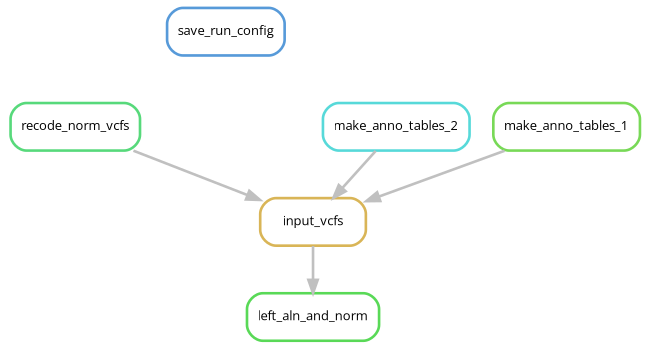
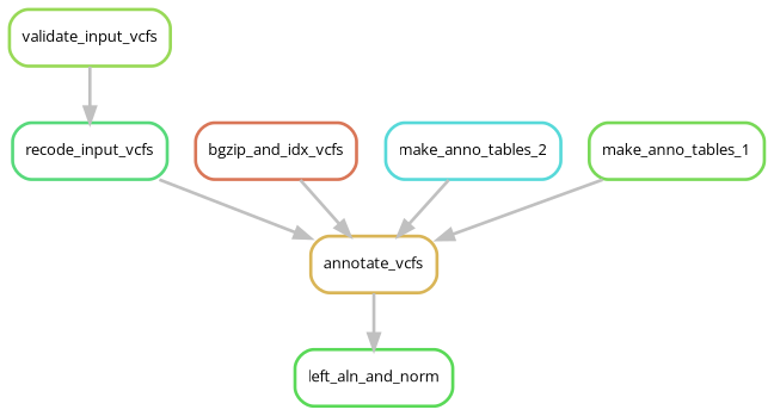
  digraph {
    bgcolor=white
    fontname="Open Sans"
    node [fontname="Open Sans" fontsize=10 penwidth=2 shape=box style=rounded]
    edge [color=grey fontname="Open Sans" penwidth=2]
-   n2 [color="0.38 0.6 0.85" label=recode_norm_vcfs]
+   n1 [color="0.25 0.6 0.85" label=validate_input_vcfs]
+   n2 [color="0.38 0.6 0.85" label=recode_input_vcfs]
    n3 [color="0.33 0.6 0.85" label=left_aln_and_norm]
-   n4 [color="0.58 0.6 0.85" label=save_run_config]
-   n5 [color="0.12 0.6 0.85" label=input_vcfs]
+   n5 [color="0.12 0.6 0.85" label=annotate_vcfs]
+   n6 [color="0.04 0.6 0.85" label=bgzip_and_idx_vcfs]
    n7 [color="0.50 0.6 0.85" label=make_anno_tables_2]
    n8 [color="0.29 0.6 0.85" label=make_anno_tables_1]
+   n1 -> n2
    n2 -> n5
    n5 -> n3
+   n6 -> n5
    n7 -> n5
    n8 -> n5
  }
